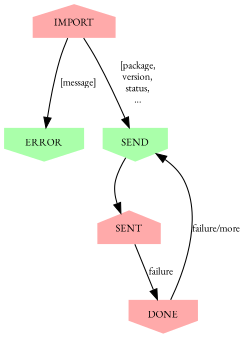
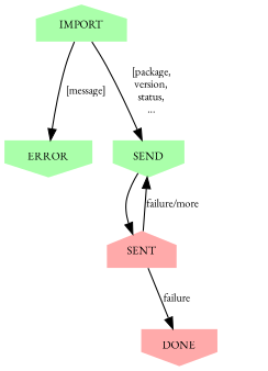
  digraph {
    fontname="EB Garamond"
    node [fillcolor="#ffaaaa" fontname="EB Garamond" fontsize=10 penwidth=0 shape=invhouse style=filled]
    edge [fontname="EB Garamond" fontsize=10]
-   IMPORT [shape=house]
+   IMPORT [fillcolor="#aaffaa" shape=house]
    ERROR [fillcolor="#aaffaa"]
    SEND [fillcolor="#aaffaa"]
    SENT [shape=house]
    DONE
    IMPORT -> ERROR [label="[message]"]
    IMPORT -> SEND [label="[package,\nversion,\nstatus,\n..."]
    SEND -> SENT
-   DONE -> SEND [label="failure/more"]
+   SENT -> SEND [label="failure/more"]
    SENT -> DONE [label=failure]
  }
